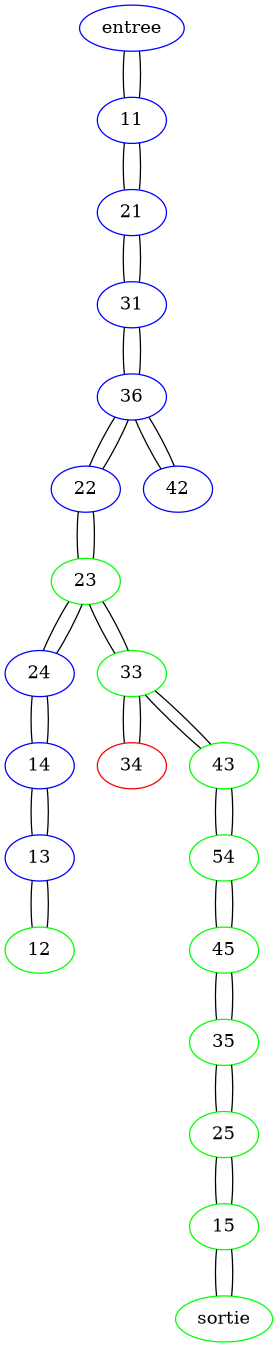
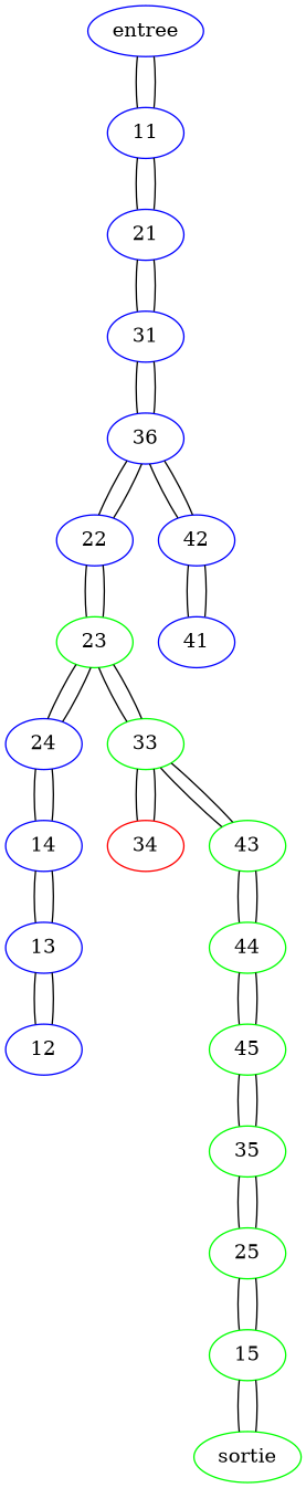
  graph {
    fontname="DejaVu Serif"
    node [color=blue fontname="DejaVu Serif"]
    edge [fontname="DejaVu Serif"]
    entree
    11
    21
    sortie [color=green]
    15 [color=green]
    25 [color=green]
    31
-   12 [color=green]
+   12
    13
    14
    24
    23 [color=green]
    35 [color=green]
    n14 [label=36]
    22
    33 [color=green]
    42
    34 [color=red]
    43 [color=green]
    45 [color=green]
-   44 [color=green label=54]
+   41
+   44 [color=green]
    entree -- 11
    11 -- entree
    11 -- 21
    21 -- 11
    21 -- 31
    sortie -- 15
    15 -- sortie
    15 -- 25
    25 -- 15
    25 -- 35
    31 -- 21
    31 -- n14
    12 -- 13
    13 -- 12
    13 -- 14
    14 -- 13
    14 -- 24
    24 -- 14
    24 -- 23
    23 -- 24
    23 -- 22
    23 -- 33
    35 -- 25
    35 -- 45
    n14 -- 31
    n14 -- 22
    n14 -- 42
    22 -- 23
    22 -- n14
    33 -- 23
    33 -- 34
    33 -- 43
    42 -- n14
+   42 -- 41
    34 -- 33
    43 -- 33
    43 -- 44
    45 -- 35
    45 -- 44
+   41 -- 42
    44 -- 43
    44 -- 45
  }
